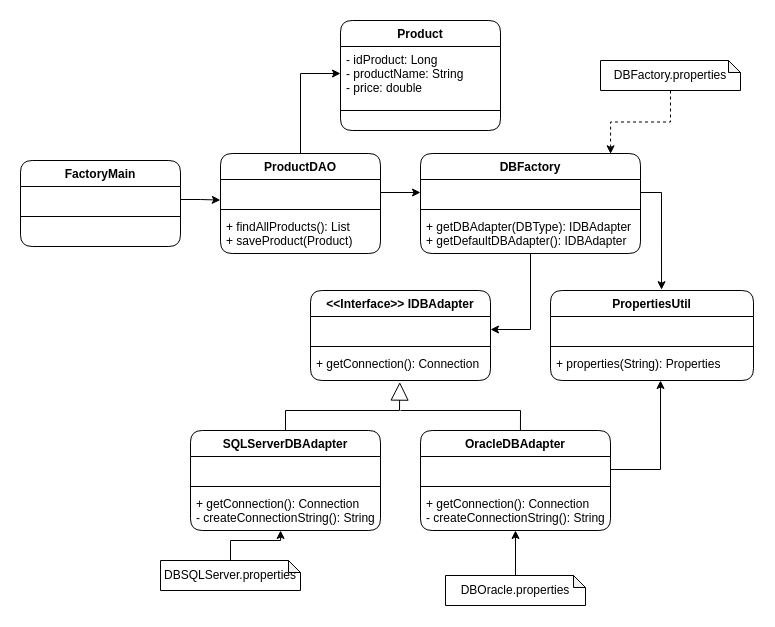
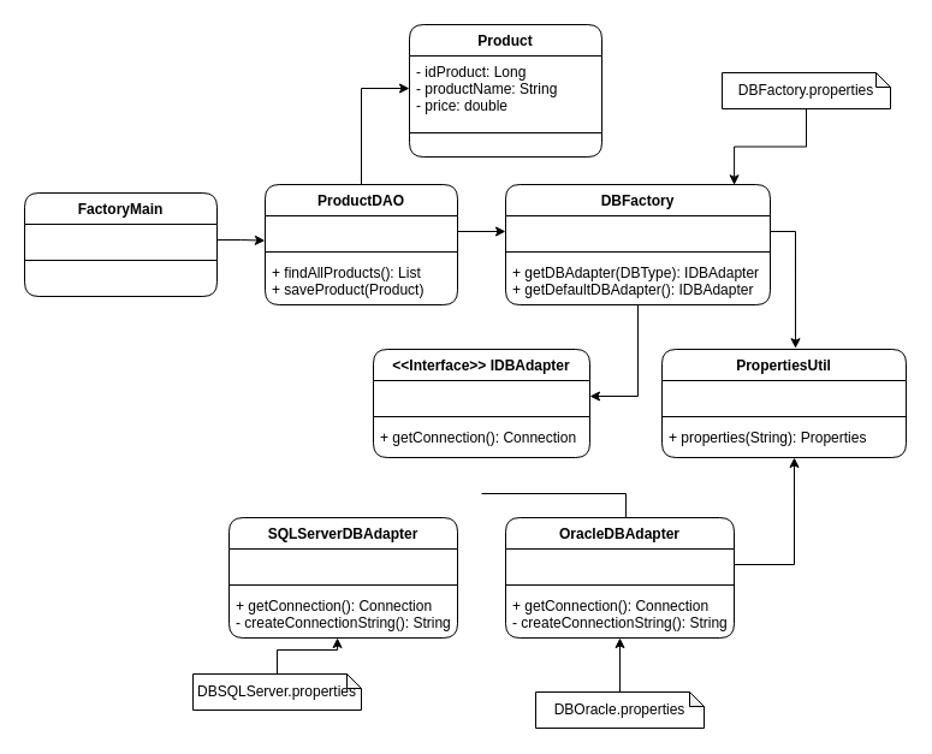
  <mxCell id="0" />
  <mxCell id="1" parent="0" />
  <mxCell id="2" value="FactoryMain" style="swimlane;fontStyle=1;align=center;verticalAlign=top;childLayout=stackLayout;horizontal=1;startSize=26;horizontalStack=0;resizeParent=1;resizeParentMax=0;resizeLast=0;collapsible=1;marginBottom=0;rounded=1;" vertex="1" parent="1"><mxGeometry x="20" y="160" width="160" height="86" as="geometry" /></mxCell>
  <mxCell id="3" value=" " style="text;strokeColor=none;fillColor=none;align=left;verticalAlign=top;spacingLeft=4;spacingRight=4;overflow=hidden;rotatable=0;points=[[0,0.5],[1,0.5]];portConstraint=eastwest;rounded=1;" vertex="1" parent="2"><mxGeometry y="26" width="160" height="26" as="geometry" /></mxCell>
  <mxCell id="4" value="" style="line;strokeWidth=1;fillColor=none;align=left;verticalAlign=middle;spacingTop=-1;spacingLeft=3;spacingRight=3;rotatable=0;labelPosition=right;points=[];portConstraint=eastwest;strokeColor=inherit;rounded=1;" vertex="1" parent="2"><mxGeometry y="52" width="160" height="8" as="geometry" /></mxCell>
  <mxCell id="5" value=" " style="text;strokeColor=none;fillColor=none;align=left;verticalAlign=top;spacingLeft=4;spacingRight=4;overflow=hidden;rotatable=0;points=[[0,0.5],[1,0.5]];portConstraint=eastwest;rounded=1;" vertex="1" parent="2"><mxGeometry y="60" width="160" height="26" as="geometry" /></mxCell>
  <mxCell id="6" style="edgeStyle=orthogonalEdgeStyle;rounded=0;orthogonalLoop=1;jettySize=auto;html=1;entryX=0;entryY=0.5;entryDx=0;entryDy=0;" edge="1" parent="1" source="7" target="12"><mxGeometry relative="1" as="geometry" /></mxCell>
  <mxCell id="7" value="ProductDAO&#10;" style="swimlane;fontStyle=1;align=center;verticalAlign=top;childLayout=stackLayout;horizontal=1;startSize=26;horizontalStack=0;resizeParent=1;resizeParentMax=0;resizeLast=0;collapsible=1;marginBottom=0;rounded=1;" vertex="1" parent="1"><mxGeometry x="220" y="153" width="160" height="100" as="geometry" /></mxCell>
  <mxCell id="8" value=" " style="text;strokeColor=none;fillColor=none;align=left;verticalAlign=top;spacingLeft=4;spacingRight=4;overflow=hidden;rotatable=0;points=[[0,0.5],[1,0.5]];portConstraint=eastwest;rounded=1;" vertex="1" parent="7"><mxGeometry y="26" width="160" height="26" as="geometry" /></mxCell>
  <mxCell id="9" value="" style="line;strokeWidth=1;fillColor=none;align=left;verticalAlign=middle;spacingTop=-1;spacingLeft=3;spacingRight=3;rotatable=0;labelPosition=right;points=[];portConstraint=eastwest;strokeColor=inherit;rounded=1;" vertex="1" parent="7"><mxGeometry y="52" width="160" height="8" as="geometry" /></mxCell>
  <mxCell id="10" value="+ findAllProducts(): List&#10;+ saveProduct(Product)" style="text;strokeColor=none;fillColor=none;align=left;verticalAlign=top;spacingLeft=4;spacingRight=4;overflow=hidden;rotatable=0;points=[[0,0.5],[1,0.5]];portConstraint=eastwest;rounded=1;" vertex="1" parent="7"><mxGeometry y="60" width="160" height="40" as="geometry" /></mxCell>
  <mxCell id="11" value="Product" style="swimlane;fontStyle=1;align=center;verticalAlign=top;childLayout=stackLayout;horizontal=1;startSize=26;horizontalStack=0;resizeParent=1;resizeParentMax=0;resizeLast=0;collapsible=1;marginBottom=0;rounded=1;" vertex="1" parent="1"><mxGeometry x="340" y="20" width="160" height="110" as="geometry" /></mxCell>
  <mxCell id="12" value="- idProduct: Long&#10;- productName: String&#10;- price: double" style="text;strokeColor=none;fillColor=none;align=left;verticalAlign=top;spacingLeft=4;spacingRight=4;overflow=hidden;rotatable=0;points=[[0,0.5],[1,0.5]];portConstraint=eastwest;rounded=1;" vertex="1" parent="11"><mxGeometry y="26" width="160" height="54" as="geometry" /></mxCell>
  <mxCell id="13" value="" style="line;strokeWidth=1;fillColor=none;align=left;verticalAlign=middle;spacingTop=-1;spacingLeft=3;spacingRight=3;rotatable=0;labelPosition=right;points=[];portConstraint=eastwest;strokeColor=inherit;rounded=1;" vertex="1" parent="11"><mxGeometry y="80" width="160" height="20" as="geometry" /></mxCell>
  <mxCell id="14" value=" " style="text;strokeColor=none;fillColor=none;align=left;verticalAlign=top;spacingLeft=4;spacingRight=4;overflow=hidden;rotatable=0;points=[[0,0.5],[1,0.5]];portConstraint=eastwest;rounded=1;" vertex="1" parent="11"><mxGeometry y="100" width="160" height="10" as="geometry" /></mxCell>
  <mxCell id="15" style="edgeStyle=orthogonalEdgeStyle;rounded=0;orthogonalLoop=1;jettySize=auto;html=1;entryX=1;entryY=0.5;entryDx=0;entryDy=0;" edge="1" parent="1" source="16" target="21"><mxGeometry relative="1" as="geometry" /></mxCell>
  <mxCell id="16" value="DBFactory" style="swimlane;fontStyle=1;align=center;verticalAlign=top;childLayout=stackLayout;horizontal=1;startSize=26;horizontalStack=0;resizeParent=1;resizeParentMax=0;resizeLast=0;collapsible=1;marginBottom=0;rounded=1;" vertex="1" parent="1"><mxGeometry x="420" y="153" width="220" height="100" as="geometry" /></mxCell>
  <mxCell id="17" value=" " style="text;strokeColor=none;fillColor=none;align=left;verticalAlign=top;spacingLeft=4;spacingRight=4;overflow=hidden;rotatable=0;points=[[0,0.5],[1,0.5]];portConstraint=eastwest;rounded=1;" vertex="1" parent="16"><mxGeometry y="26" width="220" height="26" as="geometry" /></mxCell>
  <mxCell id="18" value="" style="line;strokeWidth=1;fillColor=none;align=left;verticalAlign=middle;spacingTop=-1;spacingLeft=3;spacingRight=3;rotatable=0;labelPosition=right;points=[];portConstraint=eastwest;strokeColor=inherit;rounded=1;" vertex="1" parent="16"><mxGeometry y="52" width="220" height="8" as="geometry" /></mxCell>
  <mxCell id="19" value="+ getDBAdapter(DBType): IDBAdapter&#10;+ getDefaultDBAdapter(): IDBAdapter" style="text;strokeColor=none;fillColor=none;align=left;verticalAlign=top;spacingLeft=4;spacingRight=4;overflow=hidden;rotatable=0;points=[[0,0.5],[1,0.5]];portConstraint=eastwest;rounded=1;" vertex="1" parent="16"><mxGeometry y="60" width="220" height="40" as="geometry" /></mxCell>
  <mxCell id="20" value="&lt;&lt;Interface&gt;&gt; IDBAdapter" style="swimlane;fontStyle=1;align=center;verticalAlign=top;childLayout=stackLayout;horizontal=1;startSize=26;horizontalStack=0;resizeParent=1;resizeParentMax=0;resizeLast=0;collapsible=1;marginBottom=0;rounded=1;" vertex="1" parent="1"><mxGeometry x="310" y="290" width="180" height="90" as="geometry" /></mxCell>
  <mxCell id="21" value=" " style="text;strokeColor=none;fillColor=none;align=left;verticalAlign=top;spacingLeft=4;spacingRight=4;overflow=hidden;rotatable=0;points=[[0,0.5],[1,0.5]];portConstraint=eastwest;rounded=1;" vertex="1" parent="20"><mxGeometry y="26" width="180" height="26" as="geometry" /></mxCell>
  <mxCell id="22" value="" style="line;strokeWidth=1;fillColor=none;align=left;verticalAlign=middle;spacingTop=-1;spacingLeft=3;spacingRight=3;rotatable=0;labelPosition=right;points=[];portConstraint=eastwest;strokeColor=inherit;rounded=1;" vertex="1" parent="20"><mxGeometry y="52" width="180" height="8" as="geometry" /></mxCell>
  <mxCell id="23" value="+ getConnection(): Connection" style="text;strokeColor=none;fillColor=none;align=left;verticalAlign=top;spacingLeft=4;spacingRight=4;overflow=hidden;rotatable=0;points=[[0,0.5],[1,0.5]];portConstraint=eastwest;rounded=1;" vertex="1" parent="20"><mxGeometry y="60" width="180" height="30" as="geometry" /></mxCell>
  <mxCell id="24" value="PropertiesUtil" style="swimlane;fontStyle=1;align=center;verticalAlign=top;childLayout=stackLayout;horizontal=1;startSize=26;horizontalStack=0;resizeParent=1;resizeParentMax=0;resizeLast=0;collapsible=1;marginBottom=0;rounded=1;" vertex="1" parent="1"><mxGeometry x="550" y="290" width="203" height="90" as="geometry" /></mxCell>
  <mxCell id="25" value=" " style="text;strokeColor=none;fillColor=none;align=left;verticalAlign=top;spacingLeft=4;spacingRight=4;overflow=hidden;rotatable=0;points=[[0,0.5],[1,0.5]];portConstraint=eastwest;rounded=1;" vertex="1" parent="24"><mxGeometry y="26" width="203" height="26" as="geometry" /></mxCell>
  <mxCell id="26" value="" style="line;strokeWidth=1;fillColor=none;align=left;verticalAlign=middle;spacingTop=-1;spacingLeft=3;spacingRight=3;rotatable=0;labelPosition=right;points=[];portConstraint=eastwest;strokeColor=inherit;rounded=1;" vertex="1" parent="24"><mxGeometry y="52" width="203" height="8" as="geometry" /></mxCell>
  <mxCell id="27" value="+ properties(String): Properties" style="text;strokeColor=none;fillColor=none;align=left;verticalAlign=top;spacingLeft=4;spacingRight=4;overflow=hidden;rotatable=0;points=[[0,0.5],[1,0.5]];portConstraint=eastwest;rounded=1;" vertex="1" parent="24"><mxGeometry y="60" width="203" height="30" as="geometry" /></mxCell>
  <mxCell id="28" value="SQLServerDBAdapter" style="swimlane;fontStyle=1;align=center;verticalAlign=top;childLayout=stackLayout;horizontal=1;startSize=26;horizontalStack=0;resizeParent=1;resizeParentMax=0;resizeLast=0;collapsible=1;marginBottom=0;rounded=1;" vertex="1" parent="1"><mxGeometry x="190" y="430" width="190" height="100" as="geometry" /></mxCell>
  <mxCell id="29" value=" " style="text;strokeColor=none;fillColor=none;align=left;verticalAlign=top;spacingLeft=4;spacingRight=4;overflow=hidden;rotatable=0;points=[[0,0.5],[1,0.5]];portConstraint=eastwest;rounded=1;" vertex="1" parent="28"><mxGeometry y="26" width="190" height="26" as="geometry" /></mxCell>
  <mxCell id="30" value="" style="line;strokeWidth=1;fillColor=none;align=left;verticalAlign=middle;spacingTop=-1;spacingLeft=3;spacingRight=3;rotatable=0;labelPosition=right;points=[];portConstraint=eastwest;strokeColor=inherit;rounded=1;" vertex="1" parent="28"><mxGeometry y="52" width="190" height="8" as="geometry" /></mxCell>
  <mxCell id="31" value="+ getConnection(): Connection&#10;- createConnectionString(): String" style="text;strokeColor=none;fillColor=none;align=left;verticalAlign=top;spacingLeft=4;spacingRight=4;overflow=hidden;rotatable=0;points=[[0,0.5],[1,0.5]];portConstraint=eastwest;rounded=1;" vertex="1" parent="28"><mxGeometry y="60" width="190" height="40" as="geometry" /></mxCell>
  <mxCell id="32" style="edgeStyle=orthogonalEdgeStyle;rounded=0;orthogonalLoop=1;jettySize=auto;html=1;entryX=0.542;entryY=1;entryDx=0;entryDy=0;entryPerimeter=0;exitX=1;exitY=0.5;exitDx=0;exitDy=0;" edge="1" parent="1" source="34" target="27"><mxGeometry relative="1" as="geometry"><mxPoint x="660" y="390" as="targetPoint" /></mxGeometry></mxCell>
  <mxCell id="33" value="OracleDBAdapter" style="swimlane;fontStyle=1;align=center;verticalAlign=top;childLayout=stackLayout;horizontal=1;startSize=26;horizontalStack=0;resizeParent=1;resizeParentMax=0;resizeLast=0;collapsible=1;marginBottom=0;rounded=1;" vertex="1" parent="1"><mxGeometry x="420" y="430" width="190" height="100" as="geometry" /></mxCell>
  <mxCell id="34" value=" " style="text;strokeColor=none;fillColor=none;align=left;verticalAlign=top;spacingLeft=4;spacingRight=4;overflow=hidden;rotatable=0;points=[[0,0.5],[1,0.5]];portConstraint=eastwest;rounded=1;" vertex="1" parent="33"><mxGeometry y="26" width="190" height="26" as="geometry" /></mxCell>
  <mxCell id="35" value="" style="line;strokeWidth=1;fillColor=none;align=left;verticalAlign=middle;spacingTop=-1;spacingLeft=3;spacingRight=3;rotatable=0;labelPosition=right;points=[];portConstraint=eastwest;strokeColor=inherit;rounded=1;" vertex="1" parent="33"><mxGeometry y="52" width="190" height="8" as="geometry" /></mxCell>
  <mxCell id="36" value="+ getConnection(): Connection&#10;- createConnectionString(): String" style="text;strokeColor=none;fillColor=none;align=left;verticalAlign=top;spacingLeft=4;spacingRight=4;overflow=hidden;rotatable=0;points=[[0,0.5],[1,0.5]];portConstraint=eastwest;rounded=1;" vertex="1" parent="33"><mxGeometry y="60" width="190" height="40" as="geometry" /></mxCell>
- <mxCell id="37" style="edgeStyle=orthogonalEdgeStyle;rounded=0;orthogonalLoop=1;jettySize=auto;html=1;entryX=0.864;entryY=0.003;entryDx=0;entryDy=0;entryPerimeter=0;dashed=1;" edge="1" parent="1" source="38" target="16"><mxGeometry relative="1" as="geometry"><mxPoint x="610" y="150" as="targetPoint" /></mxGeometry></mxCell>
+ <mxCell id="37" style="edgeStyle=orthogonalEdgeStyle;rounded=0;orthogonalLoop=1;jettySize=auto;html=1;entryX=0.864;entryY=0.003;entryDx=0;entryDy=0;entryPerimeter=0;" edge="1" parent="1" source="38" target="16"><mxGeometry relative="1" as="geometry"><mxPoint x="610" y="150" as="targetPoint" /></mxGeometry></mxCell>
  <mxCell id="38" value="DBFactory.properties" style="shape=note;whiteSpace=wrap;html=1;backgroundOutline=1;darkOpacity=0.05;rounded=1;size=12;" vertex="1" parent="1"><mxGeometry x="600" y="60" width="140" height="30" as="geometry" /></mxCell>
  <mxCell id="39" style="edgeStyle=orthogonalEdgeStyle;rounded=0;orthogonalLoop=1;jettySize=auto;html=1;entryX=0.474;entryY=1;entryDx=0;entryDy=0;entryPerimeter=0;" edge="1" parent="1" source="40" target="31"><mxGeometry relative="1" as="geometry" /></mxCell>
  <mxCell id="40" value="DBSQLServer.properties" style="shape=note;whiteSpace=wrap;html=1;backgroundOutline=1;darkOpacity=0.05;rounded=1;size=12;" vertex="1" parent="1"><mxGeometry x="160" y="560" width="140" height="30" as="geometry" /></mxCell>
  <mxCell id="41" style="edgeStyle=orthogonalEdgeStyle;rounded=0;orthogonalLoop=1;jettySize=auto;html=1;entryX=0.5;entryY=1;entryDx=0;entryDy=0;entryPerimeter=0;" edge="1" parent="1" source="42" target="36"><mxGeometry relative="1" as="geometry" /></mxCell>
  <mxCell id="42" value="DBOracle.properties" style="shape=note;whiteSpace=wrap;html=1;backgroundOutline=1;darkOpacity=0.05;rounded=1;size=12;" vertex="1" parent="1"><mxGeometry x="445" y="575" width="140" height="30" as="geometry" /></mxCell>
  <mxCell id="43" value="" style="edgeStyle=orthogonalEdgeStyle;rounded=0;orthogonalLoop=1;jettySize=auto;html=1;entryX=-0.001;entryY=0.792;entryDx=0;entryDy=0;entryPerimeter=0;" edge="1" parent="1" source="3" target="8"><mxGeometry relative="1" as="geometry" /></mxCell>
  <mxCell id="44" style="edgeStyle=orthogonalEdgeStyle;rounded=0;orthogonalLoop=1;jettySize=auto;html=1;entryX=0;entryY=0.5;entryDx=0;entryDy=0;" edge="1" parent="1" source="8" target="17"><mxGeometry relative="1" as="geometry" /></mxCell>
  <mxCell id="45" style="edgeStyle=orthogonalEdgeStyle;rounded=0;orthogonalLoop=1;jettySize=auto;html=1;entryX=0.547;entryY=-0.009;entryDx=0;entryDy=0;entryPerimeter=0;" edge="1" parent="1" source="17" target="24"><mxGeometry relative="1" as="geometry" /></mxCell>
- <mxCell id="46" value="" style="endArrow=block;endSize=16;endFill=0;html=1;rounded=0;exitX=0.5;exitY=0;exitDx=0;exitDy=0;entryX=0.496;entryY=1.053;entryDx=0;entryDy=0;entryPerimeter=0;" edge="1" parent="1" source="28" target="23"><mxGeometry x="-0.25" y="-10" width="160" relative="1" as="geometry"><mxPoint x="90" y="379.31" as="sourcePoint" /><mxPoint x="250" y="379.31" as="targetPoint" /><Array as="points"><mxPoint x="285" y="410" /><mxPoint x="399" y="410" /></Array><mxPoint as="offset" /></mxGeometry></mxCell>
  <mxCell id="47" value="" style="endArrow=none;html=1;rounded=0;" edge="1" parent="1"><mxGeometry width="50" height="50" relative="1" as="geometry"><mxPoint x="400" y="410" as="sourcePoint" /><mxPoint x="520" y="410" as="targetPoint" /></mxGeometry></mxCell>
  <mxCell id="48" value="" style="endArrow=none;html=1;rounded=0;exitX=0.526;exitY=0;exitDx=0;exitDy=0;exitPerimeter=0;" edge="1" parent="1" source="33"><mxGeometry width="50" height="50" relative="1" as="geometry"><mxPoint x="430" y="470" as="sourcePoint" /><mxPoint x="520" y="410" as="targetPoint" /></mxGeometry></mxCell>
